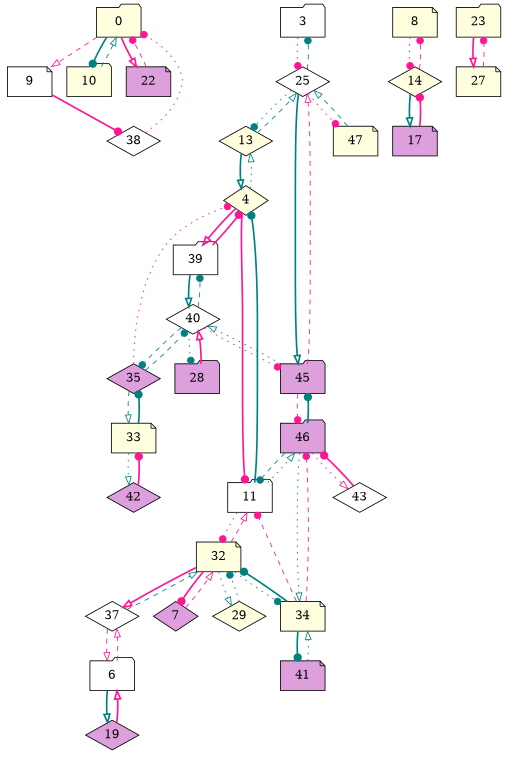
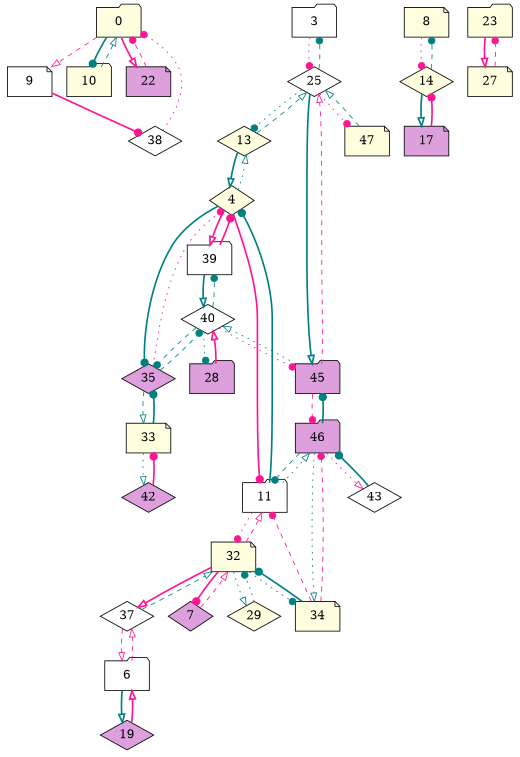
  digraph {
    node [fillcolor=lightyellow shape=diamond style=filled]
    edge [arrowhead=dot color=teal style=bold]
    0 [shape=folder]
    9 [fillcolor=white shape=note]
    10 [shape=folder]
    22 [fillcolor=plum shape=note]
    38 [fillcolor=white]
    3 [fillcolor=white shape=folder]
    25 [fillcolor=white]
    13
    45 [fillcolor=plum shape=folder]
    47 [shape=note]
    4
    46 [fillcolor=plum shape=folder]
    n13 [fillcolor=white label=40]
    11 [fillcolor=white shape=folder]
    35 [fillcolor=plum]
    39 [fillcolor=white shape=folder]
    32 [shape=note]
    33 [shape=note]
    37 [fillcolor=white]
    7 [fillcolor=plum]
    29
    34 [shape=note]
    43 [fillcolor=white]
    28 [fillcolor=plum shape=folder]
    42 [fillcolor=plum]
    6 [fillcolor=white shape=folder]
    19 [fillcolor=plum]
-   41 [fillcolor=plum shape=note]
    8 [shape=note]
    14
    17 [fillcolor=plum shape=note]
    23 [shape=folder]
    27 [shape=note]
    0 -> 9 [arrowhead=onormal color=deeppink style=dashed]
    0 -> 10
    0 -> 22 [arrowhead=onormal color=deeppink]
    9 -> 38 [color=deeppink]
    10 -> 0 [arrowhead=onormal style=dashed]
    22 -> 0 [color=deeppink style=dashed]
    38 -> 0 [color=deeppink style=dotted]
    3 -> 25 [color=deeppink style=dotted]
    25 -> 3 [style=dashed]
    25 -> 13 [style=dotted]
    25 -> 45 [arrowhead=onormal]
    25 -> 47 [color=deeppink style=dotted]
    13 -> 25 [arrowhead=onormal style=dashed]
    13 -> 4 [arrowhead=onormal]
    45 -> 25 [arrowhead=onormal color=deeppink style=dashed]
    45 -> 46 [color=deeppink style=dashed]
    45 -> n13 [arrowhead=onormal style=dotted]
    47 -> 25 [arrowhead=onormal style=dashed]
    4 -> 13 [arrowhead=onormal style=dotted]
    4 -> 11 [color=deeppink]
+   4 -> 35
    4 -> 39 [arrowhead=onormal color=deeppink]
    46 -> 45
    46 -> 11 [style=dashed]
    46 -> 34 [arrowhead=onormal style=dotted]
    46 -> 43 [arrowhead=onormal color=deeppink style=dotted]
    n13 -> 45 [color=deeppink style=dotted]
    n13 -> 35 [style=dashed]
    n13 -> 39 [style=dashed]
    n13 -> 28 [style=dotted]
    11 -> 4
    11 -> 46 [arrowhead=onormal style=dotted]
    11 -> 32 [color=deeppink style=dotted]
    35 -> 4 [color=deeppink style=dotted]
    35 -> n13 [style=dashed]
    35 -> 33 [arrowhead=onormal style=dashed]
    39 -> 4 [color=deeppink]
    39 -> n13 [arrowhead=onormal]
    32 -> 11 [arrowhead=onormal color=deeppink style=dashed]
    32 -> 37 [arrowhead=onormal color=deeppink]
    32 -> 7 [color=deeppink]
    32 -> 29 [arrowhead=onormal style=dotted]
    32 -> 34 [style=dotted]
    33 -> 35
    33 -> 42 [arrowhead=onormal style=dotted]
    37 -> 32 [arrowhead=onormal style=dashed]
    37 -> 6 [arrowhead=onormal color=deeppink style=dashed]
    7 -> 32 [arrowhead=onormal color=deeppink style=dashed]
    29 -> 32 [style=dotted]
    34 -> 46 [color=deeppink style=dashed]
    34 -> 11 [color=deeppink style=dashed]
    34 -> 32
-   34 -> 41
-   43 -> 46 [color=deeppink]
+   43 -> 46
    28 -> n13 [arrowhead=onormal color=deeppink]
    42 -> 33 [color=deeppink]
    6 -> 37 [arrowhead=onormal color=deeppink style=dashed]
    6 -> 19 [arrowhead=onormal]
    19 -> 6 [arrowhead=onormal color=deeppink]
-   41 -> 34 [arrowhead=onormal style=dotted]
    8 -> 14 [color=deeppink style=dotted]
-   14 -> 8 [color=deeppink style=dashed]
+   14 -> 8 [style=dashed]
    14 -> 17 [arrowhead=onormal]
    17 -> 14 [color=deeppink]
    23 -> 27 [arrowhead=onormal color=deeppink]
    27 -> 23 [color=deeppink style=dashed]
  }
